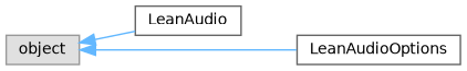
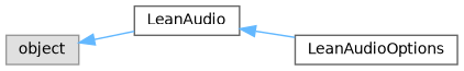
  digraph {
    rankdir=LR
    node [color=grey40 fillcolor=white fontname=Helvetica fontsize=10 shape=box style=filled]
    edge [color=steelblue1 dir=back fontname=Helvetica fontsize=10 labelfontname=Helvetica labelfontsize=10 style=solid]
    n1 [color=grey60 fillcolor="#E0E0E0" height=0.2 label=object width=0.4]
    n2 [height=0.2 label=LeanAudio width=0.4]
    n3 [height=0.2 label=LeanAudioOptions width=0.4]
    n1 -> n2
-   n1 -> n3
+   n2 -> n3
  }
